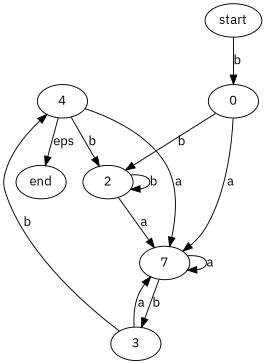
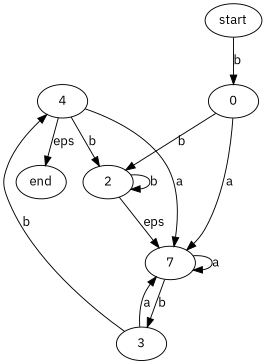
  digraph {
    fontname="IBM Plex Sans"
    node [fontname="IBM Plex Sans"]
    edge [fontname="IBM Plex Sans"]
    4
    end
    n3 [label=7]
    2
    3
    start
    0
    4 -> end [label=eps]
    4 -> n3 [label=a]
    4 -> 2 [label=b]
    n3 -> n3 [label=a]
    n3 -> 3 [label=b]
-   2 -> n3 [label=a]
+   2 -> n3 [label=eps]
    2 -> 2 [label=b]
    3 -> 4 [label=b]
    3 -> n3 [label=a]
    start -> 0 [label=b]
    0 -> n3 [label=a]
    0 -> 2 [label=b]
  }
